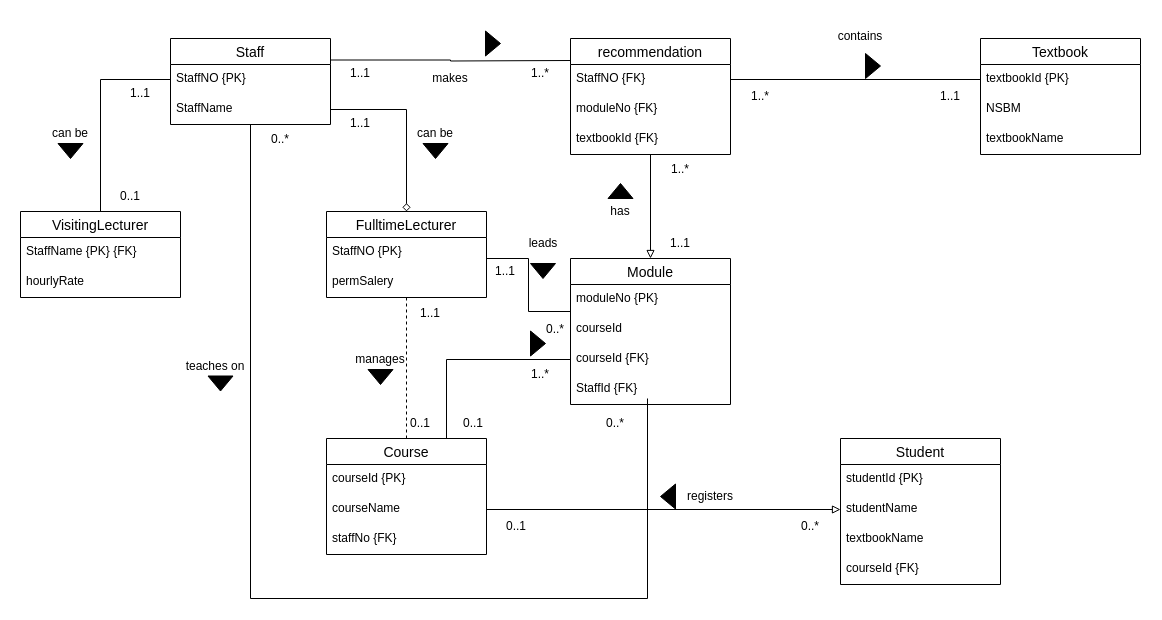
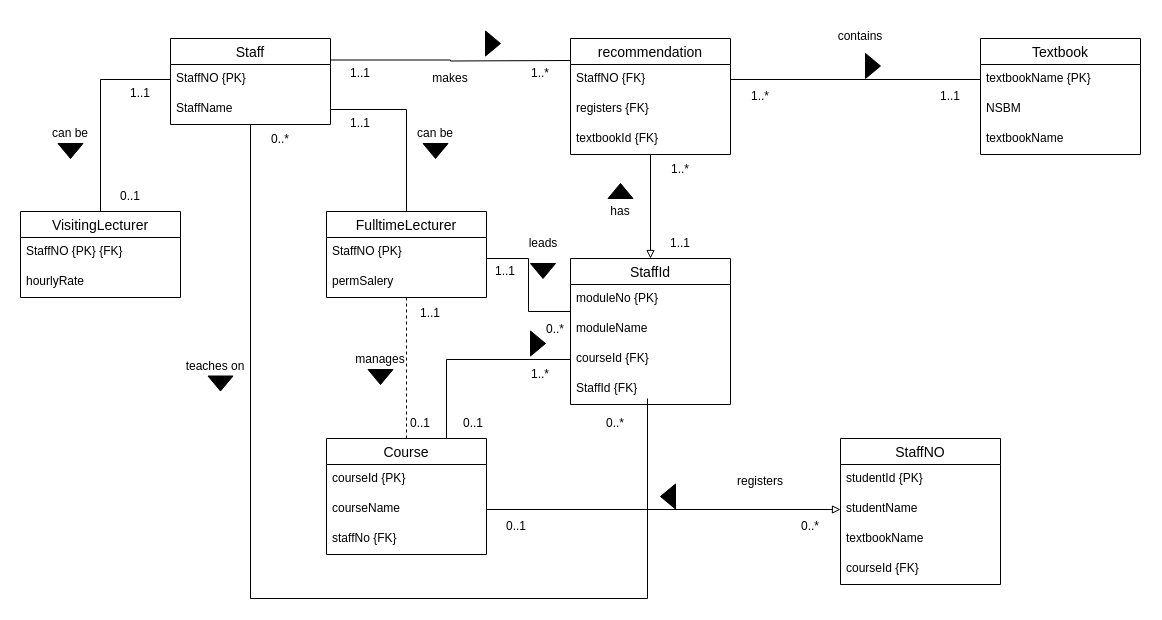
  <mxCell id="0" />
  <mxCell id="1" parent="0" />
  <mxCell id="2" style="edgeStyle=orthogonalEdgeStyle;rounded=0;orthogonalLoop=1;jettySize=auto;html=1;exitX=1;exitY=0.25;exitDx=0;exitDy=0;endArrow=none;endFill=0;" edge="1" parent="1" source="4"><mxGeometry relative="1" as="geometry"><mxPoint x="570" y="60" as="targetPoint" /></mxGeometry></mxCell>
  <mxCell id="3" style="edgeStyle=orthogonalEdgeStyle;rounded=0;orthogonalLoop=1;jettySize=auto;html=1;endArrow=none;endFill=0;" edge="1" parent="1" source="4"><mxGeometry relative="1" as="geometry"><mxPoint x="647" y="398" as="targetPoint" /><Array as="points"><mxPoint x="250" y="598" /><mxPoint x="647" y="598" /></Array></mxGeometry></mxCell>
  <mxCell id="4" value="Staff" style="swimlane;fontStyle=0;childLayout=stackLayout;horizontal=1;startSize=26;horizontalStack=0;resizeParent=1;resizeParentMax=0;resizeLast=0;collapsible=1;marginBottom=0;align=center;fontSize=14;fillColor=none;" vertex="1" parent="1"><mxGeometry x="170" y="38" width="160" height="86" as="geometry" /></mxCell>
  <mxCell id="5" value="StaffNO {PK}" style="text;strokeColor=none;fillColor=none;spacingLeft=4;spacingRight=4;overflow=hidden;rotatable=0;points=[[0,0.5],[1,0.5]];portConstraint=eastwest;fontSize=12;" vertex="1" parent="4"><mxGeometry y="26" width="160" height="30" as="geometry" /></mxCell>
  <mxCell id="6" value="StaffName" style="text;strokeColor=none;fillColor=none;spacingLeft=4;spacingRight=4;overflow=hidden;rotatable=0;points=[[0,0.5],[1,0.5]];portConstraint=eastwest;fontSize=12;" vertex="1" parent="4"><mxGeometry y="56" width="160" height="30" as="geometry" /></mxCell>
  <mxCell id="7" value="VisitingLecturer" style="swimlane;fontStyle=0;childLayout=stackLayout;horizontal=1;startSize=26;horizontalStack=0;resizeParent=1;resizeParentMax=0;resizeLast=0;collapsible=1;marginBottom=0;align=center;fontSize=14;fillColor=none;" vertex="1" parent="1"><mxGeometry x="20" y="211" width="160" height="86" as="geometry" /></mxCell>
- <mxCell id="8" value="StaffName {PK} {FK}" style="text;strokeColor=none;fillColor=none;spacingLeft=4;spacingRight=4;overflow=hidden;rotatable=0;points=[[0,0.5],[1,0.5]];portConstraint=eastwest;fontSize=12;" vertex="1" parent="7"><mxGeometry y="26" width="160" height="30" as="geometry" /></mxCell>
+ <mxCell id="8" value="StaffNO {PK} {FK}" style="text;strokeColor=none;fillColor=none;spacingLeft=4;spacingRight=4;overflow=hidden;rotatable=0;points=[[0,0.5],[1,0.5]];portConstraint=eastwest;fontSize=12;" vertex="1" parent="7"><mxGeometry y="26" width="160" height="30" as="geometry" /></mxCell>
  <mxCell id="9" value="hourlyRate" style="text;strokeColor=none;fillColor=none;spacingLeft=4;spacingRight=4;overflow=hidden;rotatable=0;points=[[0,0.5],[1,0.5]];portConstraint=eastwest;fontSize=12;" vertex="1" parent="7"><mxGeometry y="56" width="160" height="30" as="geometry" /></mxCell>
  <mxCell id="10" style="edgeStyle=orthogonalEdgeStyle;rounded=0;orthogonalLoop=1;jettySize=auto;html=1;entryX=0.5;entryY=0;entryDx=0;entryDy=0;endArrow=none;endFill=0;dashed=1;" edge="1" parent="1" source="11" target="25"><mxGeometry relative="1" as="geometry" /></mxCell>
  <mxCell id="11" value="FulltimeLecturer" style="swimlane;fontStyle=0;childLayout=stackLayout;horizontal=1;startSize=26;horizontalStack=0;resizeParent=1;resizeParentMax=0;resizeLast=0;collapsible=1;marginBottom=0;align=center;fontSize=14;fillColor=none;" vertex="1" parent="1"><mxGeometry x="326" y="211" width="160" height="86" as="geometry" /></mxCell>
  <mxCell id="12" value="StaffNO {PK}" style="text;strokeColor=none;fillColor=none;spacingLeft=4;spacingRight=4;overflow=hidden;rotatable=0;points=[[0,0.5],[1,0.5]];portConstraint=eastwest;fontSize=12;" vertex="1" parent="11"><mxGeometry y="26" width="160" height="30" as="geometry" /></mxCell>
  <mxCell id="13" value="permSalery" style="text;strokeColor=none;fillColor=none;spacingLeft=4;spacingRight=4;overflow=hidden;rotatable=0;points=[[0,0.5],[1,0.5]];portConstraint=eastwest;fontSize=12;" vertex="1" parent="11"><mxGeometry y="56" width="160" height="30" as="geometry" /></mxCell>
  <mxCell id="14" style="edgeStyle=orthogonalEdgeStyle;rounded=0;orthogonalLoop=1;jettySize=auto;html=1;entryX=0.5;entryY=0;entryDx=0;entryDy=0;endArrow=none;endFill=0;" edge="1" parent="1" source="5" target="7"><mxGeometry relative="1" as="geometry" /></mxCell>
- <mxCell id="15" style="edgeStyle=orthogonalEdgeStyle;rounded=0;orthogonalLoop=1;jettySize=auto;html=1;endArrow=diamond;endFill=0;" edge="1" parent="1" source="6" target="11"><mxGeometry relative="1" as="geometry"><Array as="points"><mxPoint x="406" y="109" /></Array></mxGeometry></mxCell>
+ <mxCell id="15" style="edgeStyle=orthogonalEdgeStyle;rounded=0;orthogonalLoop=1;jettySize=auto;html=1;endArrow=none;endFill=0;" edge="1" parent="1" source="6" target="11"><mxGeometry relative="1" as="geometry"><Array as="points"><mxPoint x="406" y="109" /></Array></mxGeometry></mxCell>
  <mxCell id="16" value="can be" style="text;html=1;strokeColor=none;fillColor=none;align=center;verticalAlign=middle;whiteSpace=wrap;rounded=0;" vertex="1" parent="1"><mxGeometry x="40" y="118" width="60" height="30" as="geometry" /></mxCell>
  <mxCell id="17" value="" style="triangle;whiteSpace=wrap;html=1;fillColor=#000000;rotation=90;" vertex="1" parent="1"><mxGeometry x="62.5" y="138" width="15" height="25" as="geometry" /></mxCell>
  <mxCell id="18" value="can be" style="text;html=1;strokeColor=none;fillColor=none;align=center;verticalAlign=middle;whiteSpace=wrap;rounded=0;" vertex="1" parent="1"><mxGeometry x="405" y="118" width="60" height="30" as="geometry" /></mxCell>
  <mxCell id="19" value="" style="triangle;whiteSpace=wrap;html=1;fillColor=#000000;rotation=90;" vertex="1" parent="1"><mxGeometry x="427.5" y="138" width="15" height="25" as="geometry" /></mxCell>
  <mxCell id="20" value="0..1" style="text;html=1;strokeColor=none;fillColor=none;align=center;verticalAlign=middle;whiteSpace=wrap;rounded=0;" vertex="1" parent="1"><mxGeometry x="390" y="408" width="60" height="30" as="geometry" /></mxCell>
  <mxCell id="21" value="1..1" style="text;html=1;strokeColor=none;fillColor=none;align=center;verticalAlign=middle;whiteSpace=wrap;rounded=0;" vertex="1" parent="1"><mxGeometry x="330" y="108" width="60" height="30" as="geometry" /></mxCell>
  <mxCell id="22" value="1..1" style="text;html=1;strokeColor=none;fillColor=none;align=center;verticalAlign=middle;whiteSpace=wrap;rounded=0;" vertex="1" parent="1"><mxGeometry x="110" y="78" width="60" height="30" as="geometry" /></mxCell>
  <mxCell id="23" value="0..1" style="text;html=1;strokeColor=none;fillColor=none;align=center;verticalAlign=middle;whiteSpace=wrap;rounded=0;" vertex="1" parent="1"><mxGeometry x="100" y="181" width="60" height="30" as="geometry" /></mxCell>
  <mxCell id="24" style="edgeStyle=orthogonalEdgeStyle;rounded=0;orthogonalLoop=1;jettySize=auto;html=1;exitX=0.75;exitY=0;exitDx=0;exitDy=0;entryX=0;entryY=0.5;entryDx=0;entryDy=0;endArrow=none;endFill=0;" edge="1" parent="1" source="25" target="42"><mxGeometry relative="1" as="geometry" /></mxCell>
  <mxCell id="25" value="Course" style="swimlane;fontStyle=0;childLayout=stackLayout;horizontal=1;startSize=26;horizontalStack=0;resizeParent=1;resizeParentMax=0;resizeLast=0;collapsible=1;marginBottom=0;align=center;fontSize=14;fillColor=none;" vertex="1" parent="1"><mxGeometry x="326" y="438" width="160" height="116" as="geometry" /></mxCell>
  <mxCell id="26" value="courseId {PK}" style="text;strokeColor=none;fillColor=none;spacingLeft=4;spacingRight=4;overflow=hidden;rotatable=0;points=[[0,0.5],[1,0.5]];portConstraint=eastwest;fontSize=12;" vertex="1" parent="25"><mxGeometry y="26" width="160" height="30" as="geometry" /></mxCell>
  <mxCell id="27" value="courseName" style="text;strokeColor=none;fillColor=none;spacingLeft=4;spacingRight=4;overflow=hidden;rotatable=0;points=[[0,0.5],[1,0.5]];portConstraint=eastwest;fontSize=12;" vertex="1" parent="25"><mxGeometry y="56" width="160" height="30" as="geometry" /></mxCell>
  <mxCell id="28" value="staffNo {FK}" style="text;strokeColor=none;fillColor=none;spacingLeft=4;spacingRight=4;overflow=hidden;rotatable=0;points=[[0,0.5],[1,0.5]];portConstraint=eastwest;fontSize=12;" vertex="1" parent="25"><mxGeometry y="86" width="160" height="30" as="geometry" /></mxCell>
  <mxCell id="29" value="1..1" style="text;html=1;strokeColor=none;fillColor=none;align=center;verticalAlign=middle;whiteSpace=wrap;rounded=0;" vertex="1" parent="1"><mxGeometry x="400" y="298" width="60" height="30" as="geometry" /></mxCell>
  <mxCell id="30" style="edgeStyle=orthogonalEdgeStyle;rounded=0;orthogonalLoop=1;jettySize=auto;html=1;entryX=0.5;entryY=0;entryDx=0;entryDy=0;endArrow=block;endFill=0;" edge="1" parent="1" source="31" target="39"><mxGeometry relative="1" as="geometry" /></mxCell>
  <mxCell id="31" value="recommendation" style="swimlane;fontStyle=0;childLayout=stackLayout;horizontal=1;startSize=26;horizontalStack=0;resizeParent=1;resizeParentMax=0;resizeLast=0;collapsible=1;marginBottom=0;align=center;fontSize=14;fillColor=none;" vertex="1" parent="1"><mxGeometry x="570" y="38" width="160" height="116" as="geometry" /></mxCell>
  <mxCell id="32" value="StaffNO {FK}" style="text;strokeColor=none;fillColor=none;spacingLeft=4;spacingRight=4;overflow=hidden;rotatable=0;points=[[0,0.5],[1,0.5]];portConstraint=eastwest;fontSize=12;" vertex="1" parent="31"><mxGeometry y="26" width="160" height="30" as="geometry" /></mxCell>
- <mxCell id="33" value="moduleNo {FK}" style="text;strokeColor=none;fillColor=none;spacingLeft=4;spacingRight=4;overflow=hidden;rotatable=0;points=[[0,0.5],[1,0.5]];portConstraint=eastwest;fontSize=12;" vertex="1" parent="31"><mxGeometry y="56" width="160" height="30" as="geometry" /></mxCell>
+ <mxCell id="33" value="registers {FK}" style="text;strokeColor=none;fillColor=none;spacingLeft=4;spacingRight=4;overflow=hidden;rotatable=0;points=[[0,0.5],[1,0.5]];portConstraint=eastwest;fontSize=12;" vertex="1" parent="31"><mxGeometry y="56" width="160" height="30" as="geometry" /></mxCell>
  <mxCell id="34" value="textbookId {FK}" style="text;strokeColor=none;fillColor=none;spacingLeft=4;spacingRight=4;overflow=hidden;rotatable=0;points=[[0,0.5],[1,0.5]];portConstraint=eastwest;fontSize=12;" vertex="1" parent="31"><mxGeometry y="86" width="160" height="30" as="geometry" /></mxCell>
  <mxCell id="35" value="Textbook" style="swimlane;fontStyle=0;childLayout=stackLayout;horizontal=1;startSize=26;horizontalStack=0;resizeParent=1;resizeParentMax=0;resizeLast=0;collapsible=1;marginBottom=0;align=center;fontSize=14;fillColor=none;" vertex="1" parent="1"><mxGeometry x="980" y="38" width="160" height="116" as="geometry" /></mxCell>
- <mxCell id="36" value="textbookId {PK}" style="text;strokeColor=none;fillColor=none;spacingLeft=4;spacingRight=4;overflow=hidden;rotatable=0;points=[[0,0.5],[1,0.5]];portConstraint=eastwest;fontSize=12;" vertex="1" parent="35"><mxGeometry y="26" width="160" height="30" as="geometry" /></mxCell>
+ <mxCell id="36" value="textbookName {PK}" style="text;strokeColor=none;fillColor=none;spacingLeft=4;spacingRight=4;overflow=hidden;rotatable=0;points=[[0,0.5],[1,0.5]];portConstraint=eastwest;fontSize=12;" vertex="1" parent="35"><mxGeometry y="26" width="160" height="30" as="geometry" /></mxCell>
  <mxCell id="37" value="NSBM" style="text;strokeColor=none;fillColor=none;spacingLeft=4;spacingRight=4;overflow=hidden;rotatable=0;points=[[0,0.5],[1,0.5]];portConstraint=eastwest;fontSize=12;" vertex="1" parent="35"><mxGeometry y="56" width="160" height="30" as="geometry" /></mxCell>
  <mxCell id="38" value="textbookName" style="text;strokeColor=none;fillColor=none;spacingLeft=4;spacingRight=4;overflow=hidden;rotatable=0;points=[[0,0.5],[1,0.5]];portConstraint=eastwest;fontSize=12;" vertex="1" parent="35"><mxGeometry y="86" width="160" height="30" as="geometry" /></mxCell>
- <mxCell id="39" value="Module" style="swimlane;fontStyle=0;childLayout=stackLayout;horizontal=1;startSize=26;horizontalStack=0;resizeParent=1;resizeParentMax=0;resizeLast=0;collapsible=1;marginBottom=0;align=center;fontSize=14;fillColor=none;" vertex="1" parent="1"><mxGeometry x="570" y="258" width="160" height="146" as="geometry" /></mxCell>
+ <mxCell id="39" value="StaffId" style="swimlane;fontStyle=0;childLayout=stackLayout;horizontal=1;startSize=26;horizontalStack=0;resizeParent=1;resizeParentMax=0;resizeLast=0;collapsible=1;marginBottom=0;align=center;fontSize=14;fillColor=none;" vertex="1" parent="1"><mxGeometry x="570" y="258" width="160" height="146" as="geometry" /></mxCell>
  <mxCell id="40" value="moduleNo {PK}" style="text;strokeColor=none;fillColor=none;spacingLeft=4;spacingRight=4;overflow=hidden;rotatable=0;points=[[0,0.5],[1,0.5]];portConstraint=eastwest;fontSize=12;" vertex="1" parent="39"><mxGeometry y="26" width="160" height="30" as="geometry" /></mxCell>
- <mxCell id="41" value="courseId" style="text;strokeColor=none;fillColor=none;spacingLeft=4;spacingRight=4;overflow=hidden;rotatable=0;points=[[0,0.5],[1,0.5]];portConstraint=eastwest;fontSize=12;" vertex="1" parent="39"><mxGeometry y="56" width="160" height="30" as="geometry" /></mxCell>
+ <mxCell id="41" value="moduleName" style="text;strokeColor=none;fillColor=none;spacingLeft=4;spacingRight=4;overflow=hidden;rotatable=0;points=[[0,0.5],[1,0.5]];portConstraint=eastwest;fontSize=12;" vertex="1" parent="39"><mxGeometry y="56" width="160" height="30" as="geometry" /></mxCell>
  <mxCell id="42" value="courseId {FK}" style="text;strokeColor=none;fillColor=none;spacingLeft=4;spacingRight=4;overflow=hidden;rotatable=0;points=[[0,0.5],[1,0.5]];portConstraint=eastwest;fontSize=12;" vertex="1" parent="39"><mxGeometry y="86" width="160" height="30" as="geometry" /></mxCell>
  <mxCell id="43" value="StaffId {FK}" style="text;strokeColor=none;fillColor=none;spacingLeft=4;spacingRight=4;overflow=hidden;rotatable=0;points=[[0,0.5],[1,0.5]];portConstraint=eastwest;fontSize=12;" vertex="1" parent="39"><mxGeometry y="116" width="160" height="30" as="geometry" /></mxCell>
  <mxCell id="44" value="makes" style="text;html=1;strokeColor=none;fillColor=none;align=center;verticalAlign=middle;whiteSpace=wrap;rounded=0;" vertex="1" parent="1"><mxGeometry x="420" y="63" width="60" height="30" as="geometry" /></mxCell>
  <mxCell id="45" value="" style="triangle;whiteSpace=wrap;html=1;fillColor=#000000;rotation=90;direction=north;" vertex="1" parent="1"><mxGeometry x="480" y="35.5" width="25" height="15" as="geometry" /></mxCell>
  <mxCell id="46" style="edgeStyle=orthogonalEdgeStyle;rounded=0;orthogonalLoop=1;jettySize=auto;html=1;endArrow=none;endFill=0;" edge="1" parent="1" source="32" target="36"><mxGeometry relative="1" as="geometry" /></mxCell>
  <mxCell id="47" value="contains" style="text;html=1;strokeColor=none;fillColor=none;align=center;verticalAlign=middle;whiteSpace=wrap;rounded=0;" vertex="1" parent="1"><mxGeometry x="830" y="20.5" width="60" height="30" as="geometry" /></mxCell>
  <mxCell id="48" value="" style="triangle;whiteSpace=wrap;html=1;fillColor=#000000;rotation=90;direction=north;" vertex="1" parent="1"><mxGeometry x="860" y="58" width="25" height="15" as="geometry" /></mxCell>
  <mxCell id="49" value="has" style="text;html=1;strokeColor=none;fillColor=none;align=center;verticalAlign=middle;whiteSpace=wrap;rounded=0;" vertex="1" parent="1"><mxGeometry x="590" y="196" width="60" height="30" as="geometry" /></mxCell>
  <mxCell id="50" value="" style="triangle;whiteSpace=wrap;html=1;fillColor=#000000;rotation=90;direction=west;" vertex="1" parent="1"><mxGeometry x="612.5" y="178" width="15" height="25" as="geometry" /></mxCell>
  <mxCell id="51" value="manages" style="text;html=1;strokeColor=none;fillColor=none;align=center;verticalAlign=middle;whiteSpace=wrap;rounded=0;" vertex="1" parent="1"><mxGeometry x="350" y="344" width="60" height="30" as="geometry" /></mxCell>
  <mxCell id="52" value="" style="triangle;whiteSpace=wrap;html=1;fillColor=#000000;rotation=90;" vertex="1" parent="1"><mxGeometry x="372.5" y="364" width="15" height="25" as="geometry" /></mxCell>
  <mxCell id="53" value="1..*" style="text;html=1;strokeColor=none;fillColor=none;align=center;verticalAlign=middle;whiteSpace=wrap;rounded=0;" vertex="1" parent="1"><mxGeometry x="510" y="58" width="60" height="30" as="geometry" /></mxCell>
  <mxCell id="54" value="1..1" style="text;html=1;strokeColor=none;fillColor=none;align=center;verticalAlign=middle;whiteSpace=wrap;rounded=0;" vertex="1" parent="1"><mxGeometry x="330" y="58" width="60" height="30" as="geometry" /></mxCell>
  <mxCell id="55" value="1..*" style="text;html=1;strokeColor=none;fillColor=none;align=center;verticalAlign=middle;whiteSpace=wrap;rounded=0;" vertex="1" parent="1"><mxGeometry x="650" y="154" width="60" height="30" as="geometry" /></mxCell>
  <mxCell id="56" value="1..1" style="text;html=1;strokeColor=none;fillColor=none;align=center;verticalAlign=middle;whiteSpace=wrap;rounded=0;" vertex="1" parent="1"><mxGeometry x="650" y="228" width="60" height="30" as="geometry" /></mxCell>
  <mxCell id="57" value="1..*" style="text;html=1;strokeColor=none;fillColor=none;align=center;verticalAlign=middle;whiteSpace=wrap;rounded=0;" vertex="1" parent="1"><mxGeometry x="730" y="81" width="60" height="30" as="geometry" /></mxCell>
  <mxCell id="58" value="1..1" style="text;html=1;strokeColor=none;fillColor=none;align=center;verticalAlign=middle;whiteSpace=wrap;rounded=0;" vertex="1" parent="1"><mxGeometry x="920" y="81" width="60" height="30" as="geometry" /></mxCell>
  <mxCell id="59" value="" style="triangle;whiteSpace=wrap;html=1;fillColor=#000000;rotation=90;direction=north;" vertex="1" parent="1"><mxGeometry x="525" y="335.5" width="25" height="15" as="geometry" /></mxCell>
  <mxCell id="60" value="0..1" style="text;html=1;strokeColor=none;fillColor=none;align=center;verticalAlign=middle;whiteSpace=wrap;rounded=0;" vertex="1" parent="1"><mxGeometry x="442.5" y="408" width="60" height="30" as="geometry" /></mxCell>
  <mxCell id="61" value="1..*" style="text;html=1;strokeColor=none;fillColor=none;align=center;verticalAlign=middle;whiteSpace=wrap;rounded=0;" vertex="1" parent="1"><mxGeometry x="510" y="359" width="60" height="30" as="geometry" /></mxCell>
  <mxCell id="62" style="edgeStyle=orthogonalEdgeStyle;rounded=0;orthogonalLoop=1;jettySize=auto;html=1;exitX=1;exitY=0.5;exitDx=0;exitDy=0;endArrow=none;endFill=0;" edge="1" parent="1" source="13"><mxGeometry relative="1" as="geometry"><mxPoint x="570" y="311" as="targetPoint" /><Array as="points"><mxPoint x="486" y="258" /><mxPoint x="528" y="258" /><mxPoint x="528" y="311" /></Array></mxGeometry></mxCell>
  <mxCell id="63" value="leads" style="text;html=1;strokeColor=none;fillColor=none;align=center;verticalAlign=middle;whiteSpace=wrap;rounded=0;" vertex="1" parent="1"><mxGeometry x="512.5" y="228" width="60" height="30" as="geometry" /></mxCell>
  <mxCell id="64" value="" style="triangle;whiteSpace=wrap;html=1;fillColor=#000000;rotation=90;direction=east;" vertex="1" parent="1"><mxGeometry x="535" y="258" width="15" height="25" as="geometry" /></mxCell>
  <mxCell id="65" value="0..*" style="text;html=1;strokeColor=none;fillColor=none;align=center;verticalAlign=middle;whiteSpace=wrap;rounded=0;" vertex="1" parent="1"><mxGeometry x="525" y="314" width="60" height="30" as="geometry" /></mxCell>
  <mxCell id="66" value="1..1" style="text;html=1;strokeColor=none;fillColor=none;align=center;verticalAlign=middle;whiteSpace=wrap;rounded=0;" vertex="1" parent="1"><mxGeometry x="475" y="255.5" width="60" height="30" as="geometry" /></mxCell>
  <mxCell id="67" value="teaches on" style="text;html=1;strokeColor=none;fillColor=none;align=center;verticalAlign=middle;whiteSpace=wrap;rounded=0;" vertex="1" parent="1"><mxGeometry x="180" y="350.5" width="70" height="30" as="geometry" /></mxCell>
  <mxCell id="68" value="" style="triangle;whiteSpace=wrap;html=1;fillColor=#000000;rotation=90;" vertex="1" parent="1"><mxGeometry x="212.5" y="370.5" width="15" height="25" as="geometry" /></mxCell>
  <mxCell id="69" value="0..*" style="text;html=1;strokeColor=none;fillColor=none;align=center;verticalAlign=middle;whiteSpace=wrap;rounded=0;" vertex="1" parent="1"><mxGeometry x="250" y="124" width="60" height="30" as="geometry" /></mxCell>
  <mxCell id="70" value="0..*" style="text;html=1;strokeColor=none;fillColor=none;align=center;verticalAlign=middle;whiteSpace=wrap;rounded=0;" vertex="1" parent="1"><mxGeometry x="585" y="408" width="60" height="30" as="geometry" /></mxCell>
- <mxCell id="71" value="Student" style="swimlane;fontStyle=0;childLayout=stackLayout;horizontal=1;startSize=26;horizontalStack=0;resizeParent=1;resizeParentMax=0;resizeLast=0;collapsible=1;marginBottom=0;align=center;fontSize=14;fillColor=none;" vertex="1" parent="1"><mxGeometry x="840" y="438" width="160" height="146" as="geometry" /></mxCell>
+ <mxCell id="71" value="StaffNO" style="swimlane;fontStyle=0;childLayout=stackLayout;horizontal=1;startSize=26;horizontalStack=0;resizeParent=1;resizeParentMax=0;resizeLast=0;collapsible=1;marginBottom=0;align=center;fontSize=14;fillColor=none;" vertex="1" parent="1"><mxGeometry x="840" y="438" width="160" height="146" as="geometry" /></mxCell>
  <mxCell id="72" value="studentId {PK}" style="text;strokeColor=none;fillColor=none;spacingLeft=4;spacingRight=4;overflow=hidden;rotatable=0;points=[[0,0.5],[1,0.5]];portConstraint=eastwest;fontSize=12;" vertex="1" parent="71"><mxGeometry y="26" width="160" height="30" as="geometry" /></mxCell>
  <mxCell id="73" value="studentName" style="text;strokeColor=none;fillColor=none;spacingLeft=4;spacingRight=4;overflow=hidden;rotatable=0;points=[[0,0.5],[1,0.5]];portConstraint=eastwest;fontSize=12;" vertex="1" parent="71"><mxGeometry y="56" width="160" height="30" as="geometry" /></mxCell>
  <mxCell id="74" value="textbookName" style="text;strokeColor=none;fillColor=none;spacingLeft=4;spacingRight=4;overflow=hidden;rotatable=0;points=[[0,0.5],[1,0.5]];portConstraint=eastwest;fontSize=12;" vertex="1" parent="71"><mxGeometry y="86" width="160" height="30" as="geometry" /></mxCell>
  <mxCell id="75" value="courseId {FK}" style="text;strokeColor=none;fillColor=none;spacingLeft=4;spacingRight=4;overflow=hidden;rotatable=0;points=[[0,0.5],[1,0.5]];portConstraint=eastwest;fontSize=12;" vertex="1" parent="71"><mxGeometry y="116" width="160" height="30" as="geometry" /></mxCell>
  <mxCell id="76" style="edgeStyle=orthogonalEdgeStyle;rounded=0;orthogonalLoop=1;jettySize=auto;html=1;endArrow=block;endFill=0;" edge="1" parent="1" source="27" target="73"><mxGeometry relative="1" as="geometry" /></mxCell>
- <mxCell id="77" value="registers" style="text;html=1;strokeColor=none;fillColor=none;align=center;verticalAlign=middle;whiteSpace=wrap;rounded=0;" vertex="1" parent="1"><mxGeometry x="680" y="481" width="60" height="30" as="geometry" /></mxCell>
+ <mxCell id="77" value="registers" style="text;html=1;strokeColor=none;fillColor=none;align=center;verticalAlign=middle;whiteSpace=wrap;rounded=0;" vertex="1" parent="1"><mxGeometry x="730" y="466" width="60" height="30" as="geometry" /></mxCell>
  <mxCell id="78" value="" style="triangle;whiteSpace=wrap;html=1;fillColor=#000000;rotation=90;direction=south;" vertex="1" parent="1"><mxGeometry x="655" y="488.5" width="25" height="15" as="geometry" /></mxCell>
  <mxCell id="79" value="0..*" style="text;html=1;strokeColor=none;fillColor=none;align=center;verticalAlign=middle;whiteSpace=wrap;rounded=0;" vertex="1" parent="1"><mxGeometry x="780" y="511" width="60" height="30" as="geometry" /></mxCell>
  <mxCell id="80" value="0..1" style="text;html=1;strokeColor=none;fillColor=none;align=center;verticalAlign=middle;whiteSpace=wrap;rounded=0;" vertex="1" parent="1"><mxGeometry x="486" y="511" width="60" height="30" as="geometry" /></mxCell>
